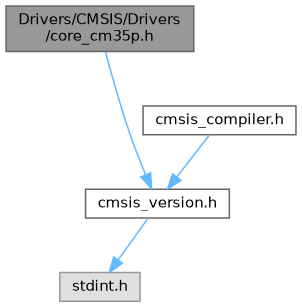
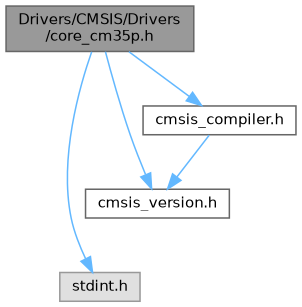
  digraph {
    node [color=grey40 fillcolor=white fontname=Helvetica fontsize=10 shape=box style=filled]
    edge [color=steelblue1 fontname=Helvetica fontsize=10 labelfontname=Helvetica labelfontsize=10 style=solid]
    n1 [color=gray40 fillcolor=grey60 fontcolor=black height=0.2 label="Drivers/CMSIS/Drivers\l/core_cm35p.h" width=0.4]
    n2 [color=grey60 fillcolor="#E0E0E0" height=0.2 label="stdint.h" width=0.4]
    n3 [height=0.2 label="cmsis_version.h" width=0.4]
    n4 [height=0.2 label="cmsis_compiler.h" width=0.4]
-   n3 -> n2
+   n1 -> n2
    n1 -> n3
+   n1 -> n4
    n4 -> n3
  }
